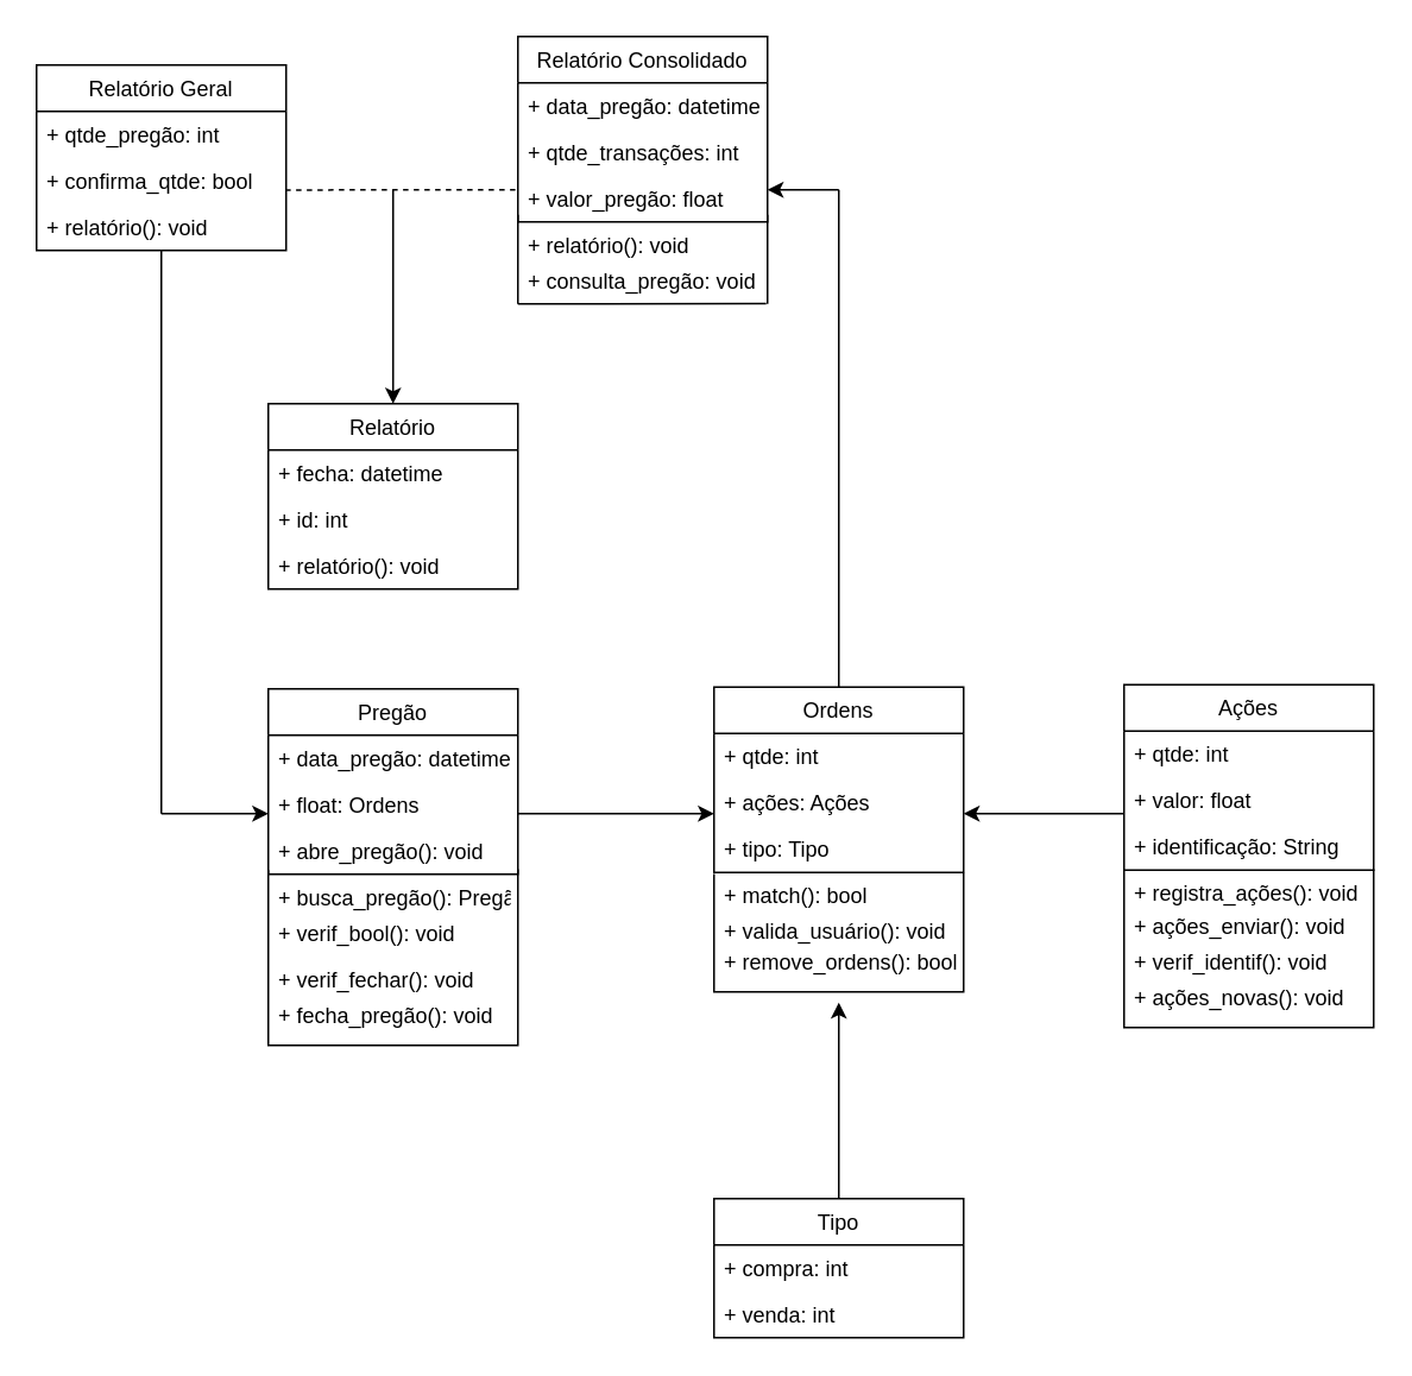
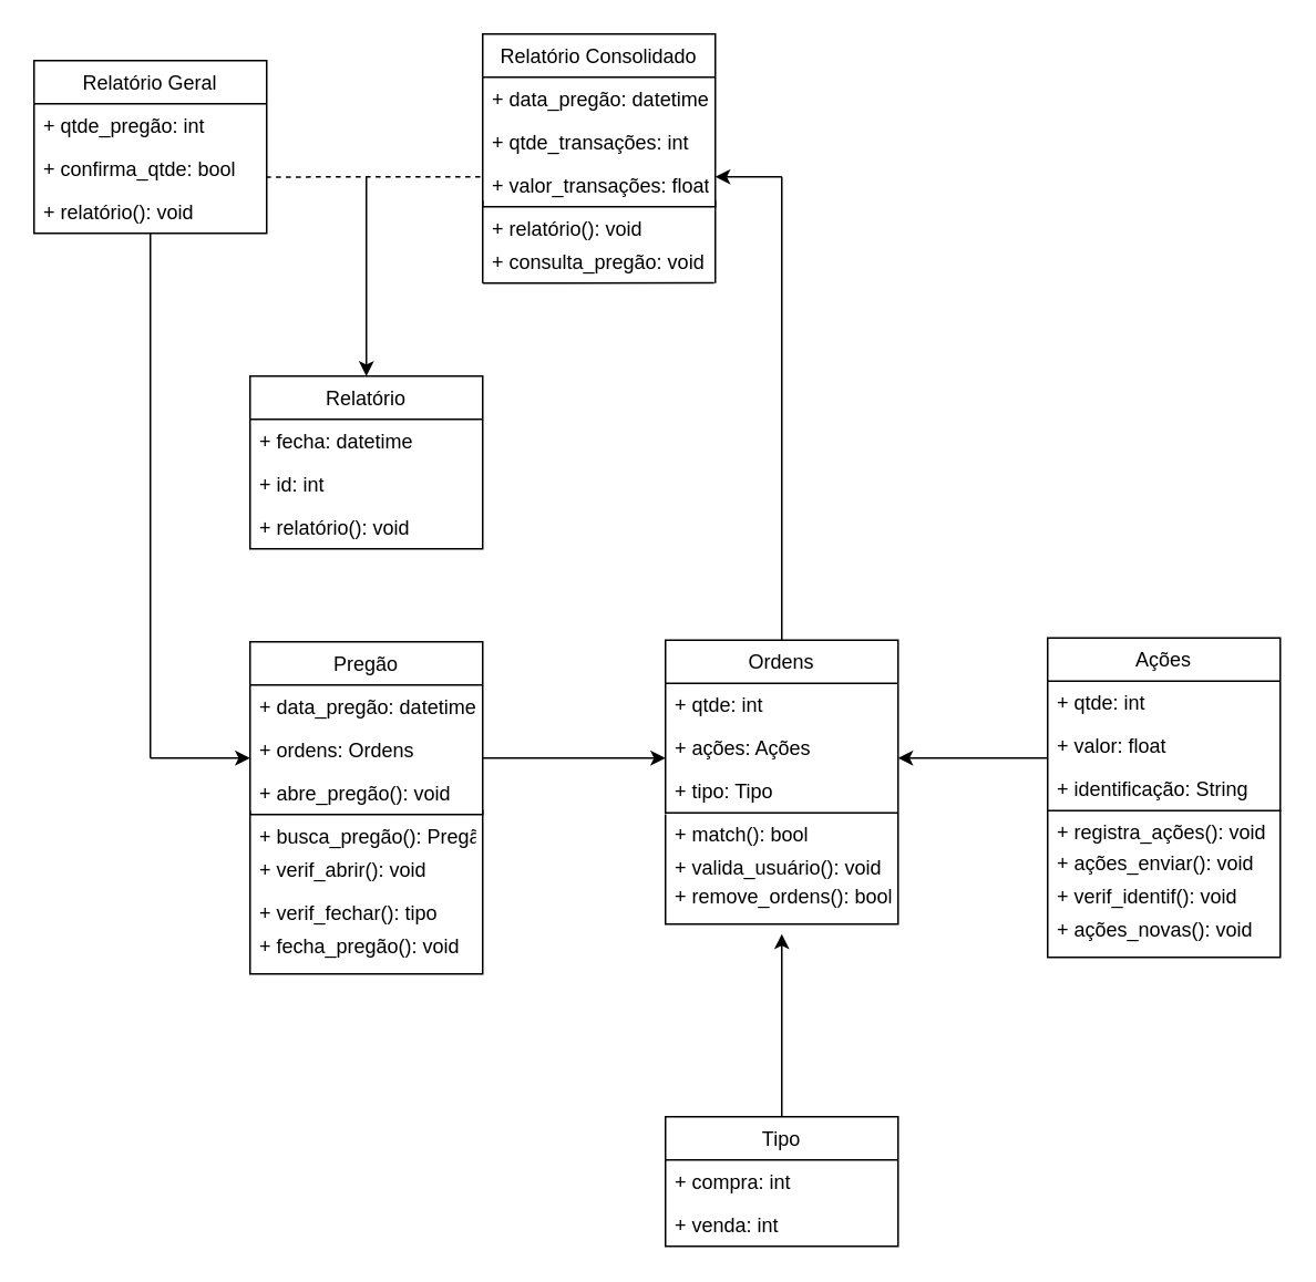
  <mxCell id="0" />
  <mxCell id="1" parent="0" />
  <mxCell id="2" value="Relatório" style="swimlane;fontStyle=0;childLayout=stackLayout;horizontal=1;startSize=26;fillColor=none;horizontalStack=0;resizeParent=1;resizeParentMax=0;resizeLast=0;collapsible=1;marginBottom=0;" parent="1" vertex="1"><mxGeometry x="150" y="226" width="140" height="104" as="geometry" /></mxCell>
  <mxCell id="3" value="+ fecha: datetime" style="text;strokeColor=none;fillColor=none;align=left;verticalAlign=top;spacingLeft=4;spacingRight=4;overflow=hidden;rotatable=0;points=[[0,0.5],[1,0.5]];portConstraint=eastwest;" parent="2" vertex="1"><mxGeometry y="26" width="140" height="26" as="geometry" /></mxCell>
  <mxCell id="4" value="+ id: int" style="text;strokeColor=none;fillColor=none;align=left;verticalAlign=top;spacingLeft=4;spacingRight=4;overflow=hidden;rotatable=0;points=[[0,0.5],[1,0.5]];portConstraint=eastwest;" parent="2" vertex="1"><mxGeometry y="52" width="140" height="26" as="geometry" /></mxCell>
  <mxCell id="5" value="+ relatório(): void" style="text;strokeColor=none;fillColor=none;align=left;verticalAlign=top;spacingLeft=4;spacingRight=4;overflow=hidden;rotatable=0;points=[[0,0.5],[1,0.5]];portConstraint=eastwest;" parent="2" vertex="1"><mxGeometry y="78" width="140" height="26" as="geometry" /></mxCell>
  <mxCell id="6" value="Relatório Consolidado" style="swimlane;fontStyle=0;childLayout=stackLayout;horizontal=1;startSize=26;fillColor=none;horizontalStack=0;resizeParent=1;resizeParentMax=0;resizeLast=0;collapsible=1;marginBottom=0;" parent="1" vertex="1"><mxGeometry x="290" y="20" width="140" height="104" as="geometry" /></mxCell>
  <mxCell id="7" value="+ data_pregão: datetime" style="text;strokeColor=none;fillColor=none;align=left;verticalAlign=top;spacingLeft=4;spacingRight=4;overflow=hidden;rotatable=0;points=[[0,0.5],[1,0.5]];portConstraint=eastwest;" parent="6" vertex="1"><mxGeometry y="26" width="140" height="26" as="geometry" /></mxCell>
  <mxCell id="8" value="+ qtde_transações: int" style="text;strokeColor=none;fillColor=none;align=left;verticalAlign=top;spacingLeft=4;spacingRight=4;overflow=hidden;rotatable=0;points=[[0,0.5],[1,0.5]];portConstraint=eastwest;" parent="6" vertex="1"><mxGeometry y="52" width="140" height="26" as="geometry" /></mxCell>
- <mxCell id="9" value="+ valor_pregão: float" style="text;strokeColor=none;fillColor=none;align=left;verticalAlign=top;spacingLeft=4;spacingRight=4;overflow=hidden;rotatable=0;points=[[0,0.5],[1,0.5]];portConstraint=eastwest;" parent="6" vertex="1"><mxGeometry y="78" width="140" height="26" as="geometry" /></mxCell>
+ <mxCell id="9" value="+ valor_transações: float" style="text;strokeColor=none;fillColor=none;align=left;verticalAlign=top;spacingLeft=4;spacingRight=4;overflow=hidden;rotatable=0;points=[[0,0.5],[1,0.5]];portConstraint=eastwest;" parent="6" vertex="1"><mxGeometry y="78" width="140" height="26" as="geometry" /></mxCell>
  <mxCell id="10" value="+ relatório(): void" style="text;strokeColor=none;fillColor=none;align=left;verticalAlign=top;spacingLeft=4;spacingRight=4;overflow=hidden;rotatable=0;points=[[0,0.5],[1,0.5]];portConstraint=eastwest;" parent="1" vertex="1"><mxGeometry x="290" y="124" width="140" height="26" as="geometry" /></mxCell>
  <mxCell id="11" value="+ consulta_pregão: void" style="text;strokeColor=none;fillColor=none;align=left;verticalAlign=top;spacingLeft=4;spacingRight=4;overflow=hidden;rotatable=0;points=[[0,0.5],[1,0.5]];portConstraint=eastwest;" parent="1" vertex="1"><mxGeometry x="290" y="144" width="140" height="26" as="geometry" /></mxCell>
  <mxCell id="12" value="" style="endArrow=none;html=1;rounded=0;entryX=0;entryY=1;entryDx=0;entryDy=0;entryPerimeter=0;" parent="1" target="11" edge="1"><mxGeometry width="50" height="50" relative="1" as="geometry"><mxPoint x="290" y="120" as="sourcePoint" /><mxPoint x="470" y="180" as="targetPoint" /></mxGeometry></mxCell>
  <mxCell id="13" value="" style="endArrow=none;html=1;rounded=0;entryX=0;entryY=1;entryDx=0;entryDy=0;entryPerimeter=0;" parent="1" edge="1"><mxGeometry width="50" height="50" relative="1" as="geometry"><mxPoint x="430" y="120" as="sourcePoint" /><mxPoint x="430" y="170" as="targetPoint" /></mxGeometry></mxCell>
  <mxCell id="14" value="" style="endArrow=none;html=1;rounded=0;entryX=0.995;entryY=0.995;entryDx=0;entryDy=0;entryPerimeter=0;" parent="1" target="11" edge="1"><mxGeometry width="50" height="50" relative="1" as="geometry"><mxPoint x="290" y="170" as="sourcePoint" /><mxPoint x="470" y="180" as="targetPoint" /></mxGeometry></mxCell>
  <mxCell id="15" value="Pregão" style="swimlane;fontStyle=0;childLayout=stackLayout;horizontal=1;startSize=26;fillColor=none;horizontalStack=0;resizeParent=1;resizeParentMax=0;resizeLast=0;collapsible=1;marginBottom=0;" parent="1" vertex="1"><mxGeometry x="150" y="386" width="140" height="104" as="geometry" /></mxCell>
  <mxCell id="16" value="+ data_pregão: datetime" style="text;strokeColor=none;fillColor=none;align=left;verticalAlign=top;spacingLeft=4;spacingRight=4;overflow=hidden;rotatable=0;points=[[0,0.5],[1,0.5]];portConstraint=eastwest;" parent="15" vertex="1"><mxGeometry y="26" width="140" height="26" as="geometry" /></mxCell>
- <mxCell id="17" value="+ float: Ordens" style="text;strokeColor=none;fillColor=none;align=left;verticalAlign=top;spacingLeft=4;spacingRight=4;overflow=hidden;rotatable=0;points=[[0,0.5],[1,0.5]];portConstraint=eastwest;" parent="15" vertex="1"><mxGeometry y="52" width="140" height="26" as="geometry" /></mxCell>
+ <mxCell id="17" value="+ ordens: Ordens" style="text;strokeColor=none;fillColor=none;align=left;verticalAlign=top;spacingLeft=4;spacingRight=4;overflow=hidden;rotatable=0;points=[[0,0.5],[1,0.5]];portConstraint=eastwest;" parent="15" vertex="1"><mxGeometry y="52" width="140" height="26" as="geometry" /></mxCell>
  <mxCell id="18" value="+ abre_pregão(): void" style="text;strokeColor=none;fillColor=none;align=left;verticalAlign=top;spacingLeft=4;spacingRight=4;overflow=hidden;rotatable=0;points=[[0,0.5],[1,0.5]];portConstraint=eastwest;" parent="15" vertex="1"><mxGeometry y="78" width="140" height="26" as="geometry" /></mxCell>
  <mxCell id="19" value="+ busca_pregão(): Pregão" style="text;strokeColor=none;fillColor=none;align=left;verticalAlign=top;spacingLeft=4;spacingRight=4;overflow=hidden;rotatable=0;points=[[0,0.5],[1,0.5]];portConstraint=eastwest;" parent="1" vertex="1"><mxGeometry x="150" y="490" width="140" height="26" as="geometry" /></mxCell>
- <mxCell id="20" value="+ verif_bool(): void" style="text;strokeColor=none;fillColor=none;align=left;verticalAlign=top;spacingLeft=4;spacingRight=4;overflow=hidden;rotatable=0;points=[[0,0.5],[1,0.5]];portConstraint=eastwest;" parent="1" vertex="1"><mxGeometry x="150" y="510" width="140" height="26" as="geometry" /></mxCell>
+ <mxCell id="20" value="+ verif_abrir(): void" style="text;strokeColor=none;fillColor=none;align=left;verticalAlign=top;spacingLeft=4;spacingRight=4;overflow=hidden;rotatable=0;points=[[0,0.5],[1,0.5]];portConstraint=eastwest;" parent="1" vertex="1"><mxGeometry x="150" y="510" width="140" height="26" as="geometry" /></mxCell>
  <mxCell id="21" value="Ordens" style="swimlane;fontStyle=0;childLayout=stackLayout;horizontal=1;startSize=26;fillColor=none;horizontalStack=0;resizeParent=1;resizeParentMax=0;resizeLast=0;collapsible=1;marginBottom=0;" parent="1" vertex="1"><mxGeometry x="400" y="384.95" width="140" height="104" as="geometry" /></mxCell>
  <mxCell id="22" value="+ qtde: int" style="text;strokeColor=none;fillColor=none;align=left;verticalAlign=top;spacingLeft=4;spacingRight=4;overflow=hidden;rotatable=0;points=[[0,0.5],[1,0.5]];portConstraint=eastwest;" parent="21" vertex="1"><mxGeometry y="26" width="140" height="26" as="geometry" /></mxCell>
  <mxCell id="23" value="+ ações: Ações" style="text;strokeColor=none;fillColor=none;align=left;verticalAlign=top;spacingLeft=4;spacingRight=4;overflow=hidden;rotatable=0;points=[[0,0.5],[1,0.5]];portConstraint=eastwest;" parent="21" vertex="1"><mxGeometry y="52" width="140" height="26" as="geometry" /></mxCell>
  <mxCell id="24" value="+ tipo: Tipo" style="text;strokeColor=none;fillColor=none;align=left;verticalAlign=top;spacingLeft=4;spacingRight=4;overflow=hidden;rotatable=0;points=[[0,0.5],[1,0.5]];portConstraint=eastwest;" parent="21" vertex="1"><mxGeometry y="78" width="140" height="26" as="geometry" /></mxCell>
  <mxCell id="25" value="+ match(): bool" style="text;strokeColor=none;fillColor=none;align=left;verticalAlign=top;spacingLeft=4;spacingRight=4;overflow=hidden;rotatable=0;points=[[0,0.5],[1,0.5]];portConstraint=eastwest;" parent="1" vertex="1"><mxGeometry x="400" y="488.95" width="140" height="26" as="geometry" /></mxCell>
  <mxCell id="26" value="+ valida_usuário(): void" style="text;strokeColor=none;fillColor=none;align=left;verticalAlign=top;spacingLeft=4;spacingRight=4;overflow=hidden;rotatable=0;points=[[0,0.5],[1,0.5]];portConstraint=eastwest;" parent="1" vertex="1"><mxGeometry x="400" y="508.95" width="140" height="26" as="geometry" /></mxCell>
  <mxCell id="27" value="Tipo" style="swimlane;fontStyle=0;childLayout=stackLayout;horizontal=1;startSize=26;fillColor=none;horizontalStack=0;resizeParent=1;resizeParentMax=0;resizeLast=0;collapsible=1;marginBottom=0;" parent="1" vertex="1"><mxGeometry x="400" y="672" width="140" height="78" as="geometry" /></mxCell>
  <mxCell id="28" value="+ compra: int" style="text;strokeColor=none;fillColor=none;align=left;verticalAlign=top;spacingLeft=4;spacingRight=4;overflow=hidden;rotatable=0;points=[[0,0.5],[1,0.5]];portConstraint=eastwest;" parent="27" vertex="1"><mxGeometry y="26" width="140" height="26" as="geometry" /></mxCell>
  <mxCell id="29" value="+ venda: int" style="text;strokeColor=none;fillColor=none;align=left;verticalAlign=top;spacingLeft=4;spacingRight=4;overflow=hidden;rotatable=0;points=[[0,0.5],[1,0.5]];portConstraint=eastwest;" parent="27" vertex="1"><mxGeometry y="52" width="140" height="26" as="geometry" /></mxCell>
  <mxCell id="30" value="Relatório Geral" style="swimlane;fontStyle=0;childLayout=stackLayout;horizontal=1;startSize=26;fillColor=none;horizontalStack=0;resizeParent=1;resizeParentMax=0;resizeLast=0;collapsible=1;marginBottom=0;" parent="1" vertex="1"><mxGeometry x="20" y="36" width="140" height="104" as="geometry" /></mxCell>
  <mxCell id="31" value="+ qtde_pregão: int" style="text;strokeColor=none;fillColor=none;align=left;verticalAlign=top;spacingLeft=4;spacingRight=4;overflow=hidden;rotatable=0;points=[[0,0.5],[1,0.5]];portConstraint=eastwest;" parent="30" vertex="1"><mxGeometry y="26" width="140" height="26" as="geometry" /></mxCell>
  <mxCell id="32" value="+ confirma_qtde: bool" style="text;strokeColor=none;fillColor=none;align=left;verticalAlign=top;spacingLeft=4;spacingRight=4;overflow=hidden;rotatable=0;points=[[0,0.5],[1,0.5]];portConstraint=eastwest;" parent="30" vertex="1"><mxGeometry y="52" width="140" height="26" as="geometry" /></mxCell>
  <mxCell id="33" value="+ relatório(): void" style="text;strokeColor=none;fillColor=none;align=left;verticalAlign=top;spacingLeft=4;spacingRight=4;overflow=hidden;rotatable=0;points=[[0,0.5],[1,0.5]];portConstraint=eastwest;" parent="30" vertex="1"><mxGeometry y="78" width="140" height="26" as="geometry" /></mxCell>
  <mxCell id="34" value="" style="endArrow=classic;html=1;rounded=0;entryX=0.5;entryY=0;entryDx=0;entryDy=0;" parent="1" target="2" edge="1"><mxGeometry width="50" height="50" relative="1" as="geometry"><mxPoint x="220" y="106" as="sourcePoint" /><mxPoint x="210" y="206" as="targetPoint" /></mxGeometry></mxCell>
  <mxCell id="35" value="" style="endArrow=none;html=1;rounded=0;exitX=0.997;exitY=0.696;exitDx=0;exitDy=0;exitPerimeter=0;entryX=0;entryY=0.308;entryDx=0;entryDy=0;entryPerimeter=0;dashed=1;" parent="1" source="32" target="9" edge="1"><mxGeometry width="50" height="50" relative="1" as="geometry"><mxPoint x="170" y="106" as="sourcePoint" /><mxPoint x="280" y="106" as="targetPoint" /></mxGeometry></mxCell>
  <mxCell id="36" value="" style="endArrow=none;html=1;rounded=0;exitX=0.5;exitY=0.998;exitDx=0;exitDy=0;exitPerimeter=0;" parent="1" source="33" edge="1"><mxGeometry width="50" height="50" relative="1" as="geometry"><mxPoint x="90" y="146" as="sourcePoint" /><mxPoint x="90" y="456" as="targetPoint" /></mxGeometry></mxCell>
  <mxCell id="37" value="" style="endArrow=classic;html=1;rounded=0;entryX=0;entryY=0.692;entryDx=0;entryDy=0;entryPerimeter=0;" parent="1" target="17" edge="1"><mxGeometry width="50" height="50" relative="1" as="geometry"><mxPoint x="90" y="456" as="sourcePoint" /><mxPoint x="140" y="456" as="targetPoint" /></mxGeometry></mxCell>
  <mxCell id="38" value="" style="endArrow=classic;html=1;rounded=0;entryX=0;entryY=0.733;entryDx=0;entryDy=0;entryPerimeter=0;" parent="1" target="23" edge="1"><mxGeometry width="50" height="50" relative="1" as="geometry"><mxPoint x="290" y="456" as="sourcePoint" /><mxPoint x="250" y="406" as="targetPoint" /></mxGeometry></mxCell>
  <mxCell id="39" value="" style="endArrow=none;html=1;rounded=0;entryX=0.5;entryY=0;entryDx=0;entryDy=0;" parent="1" target="21" edge="1"><mxGeometry width="50" height="50" relative="1" as="geometry"><mxPoint x="470" y="106" as="sourcePoint" /><mxPoint x="350" y="236" as="targetPoint" /></mxGeometry></mxCell>
  <mxCell id="40" value="" style="endArrow=classic;html=1;rounded=0;" parent="1" edge="1"><mxGeometry width="50" height="50" relative="1" as="geometry"><mxPoint x="470" y="106" as="sourcePoint" /><mxPoint x="430" y="106" as="targetPoint" /></mxGeometry></mxCell>
  <mxCell id="41" value="" style="endArrow=classic;html=1;rounded=0;exitX=0.5;exitY=0;exitDx=0;exitDy=0;" parent="1" source="27" edge="1"><mxGeometry width="50" height="50" relative="1" as="geometry"><mxPoint x="490" y="602" as="sourcePoint" /><mxPoint x="470" y="562" as="targetPoint" /></mxGeometry></mxCell>
  <mxCell id="42" value="Ações" style="swimlane;fontStyle=0;childLayout=stackLayout;horizontal=1;startSize=26;fillColor=none;horizontalStack=0;resizeParent=1;resizeParentMax=0;resizeLast=0;collapsible=1;marginBottom=0;" parent="1" vertex="1"><mxGeometry x="630" y="383.65" width="140" height="104" as="geometry" /></mxCell>
  <mxCell id="43" value="+ qtde: int" style="text;strokeColor=none;fillColor=none;align=left;verticalAlign=top;spacingLeft=4;spacingRight=4;overflow=hidden;rotatable=0;points=[[0,0.5],[1,0.5]];portConstraint=eastwest;" parent="42" vertex="1"><mxGeometry y="26" width="140" height="26" as="geometry" /></mxCell>
  <mxCell id="44" value="+ valor: float" style="text;strokeColor=none;fillColor=none;align=left;verticalAlign=top;spacingLeft=4;spacingRight=4;overflow=hidden;rotatable=0;points=[[0,0.5],[1,0.5]];portConstraint=eastwest;" parent="42" vertex="1"><mxGeometry y="52" width="140" height="26" as="geometry" /></mxCell>
  <mxCell id="45" value="+ identificação: String" style="text;strokeColor=none;fillColor=none;align=left;verticalAlign=top;spacingLeft=4;spacingRight=4;overflow=hidden;rotatable=0;points=[[0,0.5],[1,0.5]];portConstraint=eastwest;" parent="42" vertex="1"><mxGeometry y="78" width="140" height="26" as="geometry" /></mxCell>
  <mxCell id="46" value="+ registra_ações(): void" style="text;strokeColor=none;fillColor=none;align=left;verticalAlign=top;spacingLeft=4;spacingRight=4;overflow=hidden;rotatable=0;points=[[0,0.5],[1,0.5]];portConstraint=eastwest;" parent="1" vertex="1"><mxGeometry x="630" y="487.65" width="140" height="26" as="geometry" /></mxCell>
  <mxCell id="47" value="+ ações_enviar(): void" style="text;strokeColor=none;fillColor=none;align=left;verticalAlign=top;spacingLeft=4;spacingRight=4;overflow=hidden;rotatable=0;points=[[0,0.5],[1,0.5]];portConstraint=eastwest;" parent="1" vertex="1"><mxGeometry x="630" y="506" width="140" height="26" as="geometry" /></mxCell>
  <mxCell id="48" value="" style="endArrow=classic;html=1;rounded=0;exitX=0;exitY=0.783;exitDx=0;exitDy=0;exitPerimeter=0;" parent="1" source="44" edge="1"><mxGeometry width="50" height="50" relative="1" as="geometry"><mxPoint x="590" y="456" as="sourcePoint" /><mxPoint x="540" y="456" as="targetPoint" /></mxGeometry></mxCell>
- <mxCell id="49" value="+ verif_fechar(): void" style="text;strokeColor=none;fillColor=none;align=left;verticalAlign=top;spacingLeft=4;spacingRight=4;overflow=hidden;rotatable=0;points=[[0,0.5],[1,0.5]];portConstraint=eastwest;" parent="1" vertex="1"><mxGeometry x="150" y="536" width="140" height="26" as="geometry" /></mxCell>
+ <mxCell id="49" value="+ verif_fechar(): tipo" style="text;strokeColor=none;fillColor=none;align=left;verticalAlign=top;spacingLeft=4;spacingRight=4;overflow=hidden;rotatable=0;points=[[0,0.5],[1,0.5]];portConstraint=eastwest;" parent="1" vertex="1"><mxGeometry x="150" y="536" width="140" height="26" as="geometry" /></mxCell>
  <mxCell id="50" value="+ fecha_pregão(): void" style="text;strokeColor=none;fillColor=none;align=left;verticalAlign=top;spacingLeft=4;spacingRight=4;overflow=hidden;rotatable=0;points=[[0,0.5],[1,0.5]];portConstraint=eastwest;" parent="1" vertex="1"><mxGeometry x="150" y="556" width="140" height="26" as="geometry" /></mxCell>
  <mxCell id="51" value="+ remove_ordens(): bool" style="text;strokeColor=none;fillColor=none;align=left;verticalAlign=top;spacingLeft=4;spacingRight=4;overflow=hidden;rotatable=0;points=[[0,0.5],[1,0.5]];portConstraint=eastwest;" parent="1" vertex="1"><mxGeometry x="400" y="526" width="140" height="26" as="geometry" /></mxCell>
  <mxCell id="52" value="+ verif_identif(): void" style="text;strokeColor=none;fillColor=none;align=left;verticalAlign=top;spacingLeft=4;spacingRight=4;overflow=hidden;rotatable=0;points=[[0,0.5],[1,0.5]];portConstraint=eastwest;" vertex="1" parent="1"><mxGeometry x="630" y="526" width="140" height="26" as="geometry" /></mxCell>
  <mxCell id="53" value="+ ações_novas(): void" style="text;strokeColor=none;fillColor=none;align=left;verticalAlign=top;spacingLeft=4;spacingRight=4;overflow=hidden;rotatable=0;points=[[0,0.5],[1,0.5]];portConstraint=eastwest;" vertex="1" parent="1"><mxGeometry x="630" y="546" width="140" height="26" as="geometry" /></mxCell>
  <mxCell id="54" value="" style="shape=partialRectangle;whiteSpace=wrap;html=1;top=0;left=0;fillColor=none;" vertex="1" parent="1"><mxGeometry x="150" y="487.65" width="140" height="98.35" as="geometry" /></mxCell>
  <mxCell id="55" value="" style="endArrow=none;html=1;rounded=0;exitX=0;exitY=1;exitDx=0;exitDy=0;entryX=0;entryY=0;entryDx=0;entryDy=0;" edge="1" parent="1" source="54" target="54"><mxGeometry width="50" height="50" relative="1" as="geometry"><mxPoint x="270" y="476" as="sourcePoint" /><mxPoint x="320" y="426" as="targetPoint" /></mxGeometry></mxCell>
  <mxCell id="56" value="" style="shape=partialRectangle;whiteSpace=wrap;html=1;top=0;left=0;fillColor=none;" vertex="1" parent="1"><mxGeometry x="400" y="489.83" width="140" height="66.17" as="geometry" /></mxCell>
  <mxCell id="57" value="" style="endArrow=none;html=1;rounded=0;exitX=0;exitY=1;exitDx=0;exitDy=0;entryX=0;entryY=0;entryDx=0;entryDy=0;" edge="1" parent="1" source="56" target="56"><mxGeometry width="50" height="50" relative="1" as="geometry"><mxPoint x="520" y="478.18" as="sourcePoint" /><mxPoint x="570" y="428.18" as="targetPoint" /></mxGeometry></mxCell>
  <mxCell id="58" value="" style="shape=partialRectangle;whiteSpace=wrap;html=1;top=0;left=0;fillColor=none;" vertex="1" parent="1"><mxGeometry x="630" y="487.65" width="140" height="88.35" as="geometry" /></mxCell>
  <mxCell id="59" value="" style="endArrow=none;html=1;rounded=0;exitX=0;exitY=1;exitDx=0;exitDy=0;entryX=0;entryY=0;entryDx=0;entryDy=0;" edge="1" parent="1" source="58" target="58"><mxGeometry width="50" height="50" relative="1" as="geometry"><mxPoint x="750" y="476" as="sourcePoint" /><mxPoint x="800" y="426" as="targetPoint" /></mxGeometry></mxCell>
